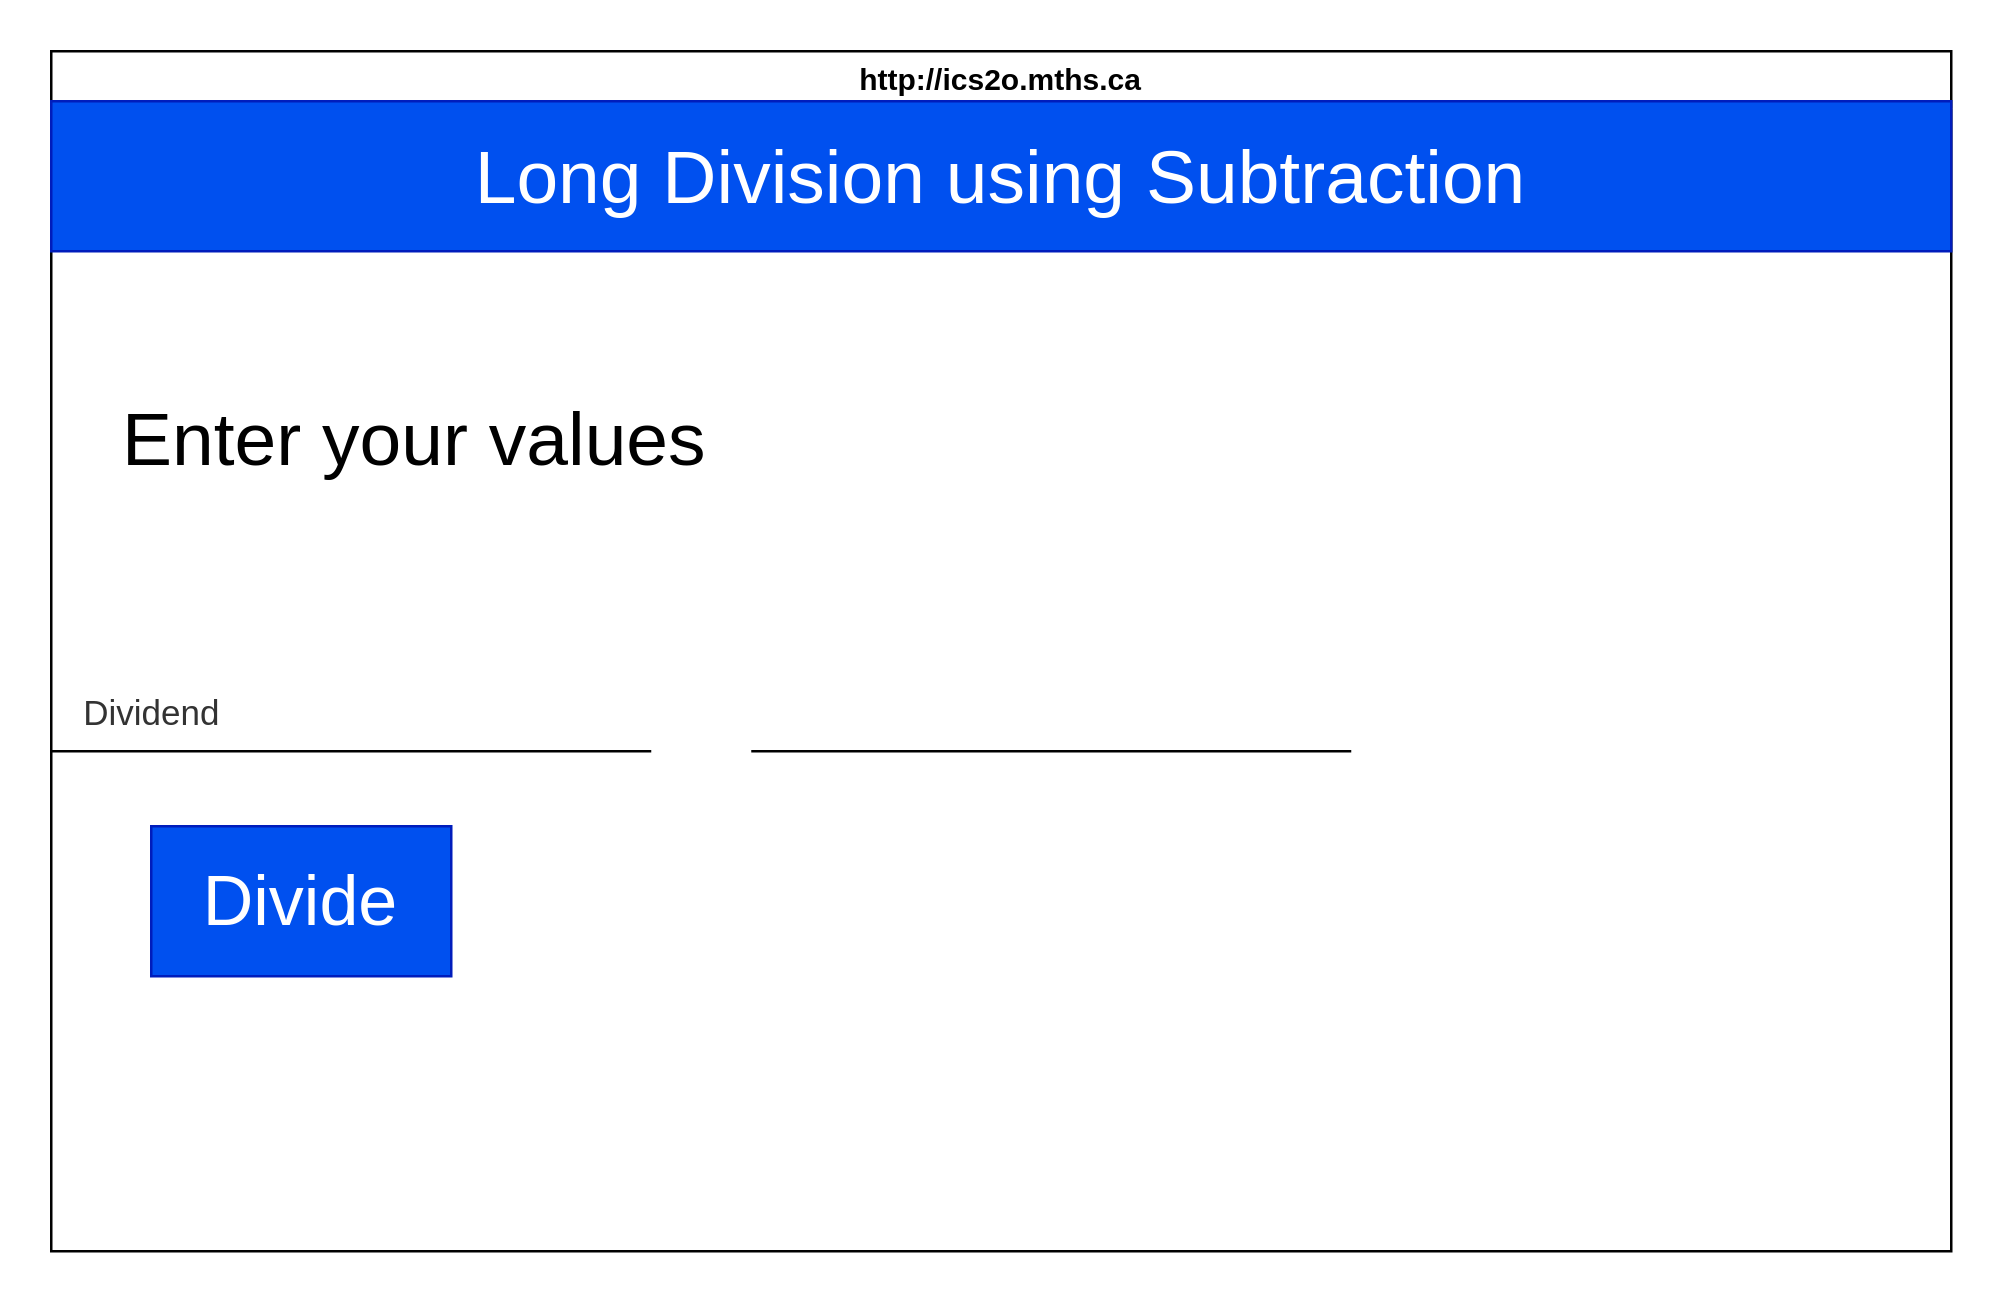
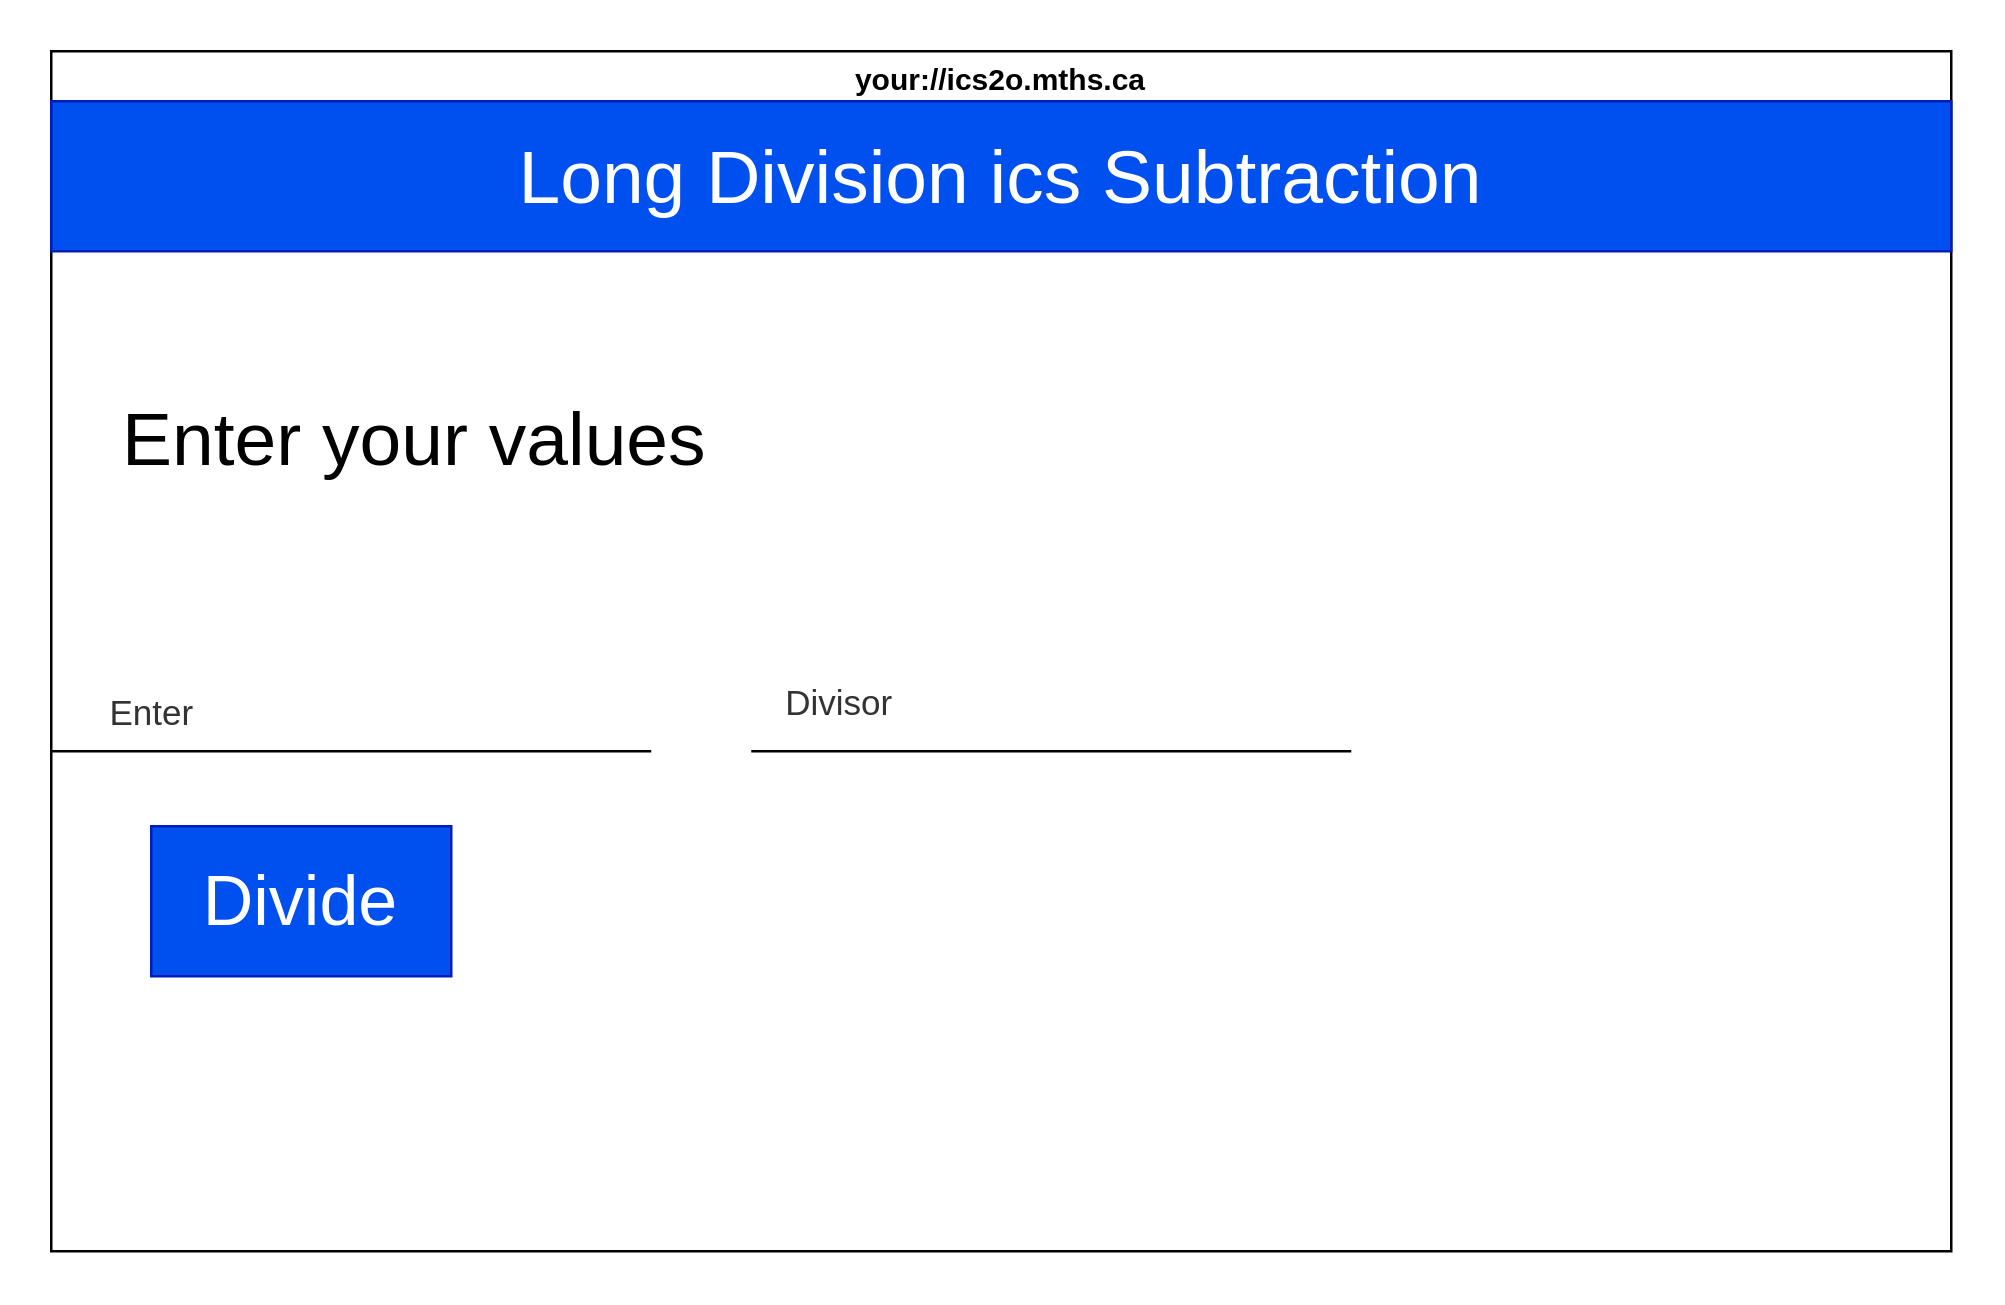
  <mxCell id="0" />
  <mxCell id="1" parent="0" />
- <mxCell id="2" value="http://ics2o.mths.ca" style="swimlane;whiteSpace=wrap;html=1;" parent="1" vertex="1"><mxGeometry x="20" y="20" width="760" height="480" as="geometry" /></mxCell>
- <mxCell id="3" value="Long Division using Subtraction" style="whiteSpace=wrap;html=1;fillColor=#0050ef;fontColor=#ffffff;strokeColor=#001DBC;fontSize=30;" vertex="1" parent="2"><mxGeometry y="20" width="760" height="60" as="geometry" /></mxCell>
+ <mxCell id="2" value="your://ics2o.mths.ca" style="swimlane;whiteSpace=wrap;html=1;" parent="1" vertex="1"><mxGeometry x="20" y="20" width="760" height="480" as="geometry" /></mxCell>
+ <mxCell id="3" value="Long Division ics Subtraction" style="whiteSpace=wrap;html=1;fillColor=#0050ef;fontColor=#ffffff;strokeColor=#001DBC;fontSize=30;" vertex="1" parent="2"><mxGeometry y="20" width="760" height="60" as="geometry" /></mxCell>
  <mxCell id="4" value="Enter your values" style="text;html=1;align=center;verticalAlign=middle;resizable=0;points=[];autosize=1;strokeColor=none;fillColor=none;fontSize=30;" vertex="1" parent="2"><mxGeometry x="15" y="130" width="260" height="50" as="geometry" /></mxCell>
  <mxCell id="5" value="" style="endArrow=none;html=1;fontSize=30;" edge="1" parent="2"><mxGeometry width="50" height="50" relative="1" as="geometry"><mxPoint x="280" y="280" as="sourcePoint" /><mxPoint x="520" y="280" as="targetPoint" /></mxGeometry></mxCell>
- <mxCell id="7" value="Dividend" style="text;html=1;align=center;verticalAlign=middle;resizable=0;points=[];autosize=1;strokeColor=none;fillColor=none;fontSize=14;fontColor=#333333;" vertex="1" parent="2"><mxGeometry y="250" width="80" height="30" as="geometry" /></mxCell>
+ <mxCell id="6" value="&lt;font color=&quot;#333333&quot; style=&quot;font-size: 14px;&quot;&gt;Divisor&lt;/font&gt;" style="text;html=1;align=center;verticalAlign=middle;resizable=0;points=[];autosize=1;strokeColor=none;fillColor=none;fontSize=30;" vertex="1" parent="2"><mxGeometry x="280" y="230" width="70" height="50" as="geometry" /></mxCell>
+ <mxCell id="7" value="Enter" style="text;html=1;align=center;verticalAlign=middle;resizable=0;points=[];autosize=1;strokeColor=none;fillColor=none;fontSize=14;fontColor=#333333;" vertex="1" parent="2"><mxGeometry y="250" width="80" height="30" as="geometry" /></mxCell>
  <mxCell id="8" value="Divide" style="whiteSpace=wrap;html=1;fontSize=28;fontColor=#ffffff;fillColor=#0050ef;strokeColor=#001DBC;" vertex="1" parent="2"><mxGeometry x="40" y="310" width="120" height="60" as="geometry" /></mxCell>
  <mxCell id="9" value="" style="endArrow=none;html=1;fontSize=30;" edge="1" parent="1"><mxGeometry width="50" height="50" relative="1" as="geometry"><mxPoint x="20" y="300" as="sourcePoint" /><mxPoint x="260" y="300" as="targetPoint" /></mxGeometry></mxCell>
